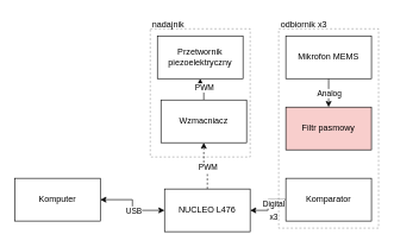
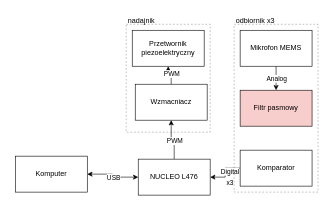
  <mxCell id="0" />
  <mxCell id="1" parent="0" />
  <mxCell id="2" style="edgeStyle=orthogonalEdgeStyle;rounded=0;orthogonalLoop=1;jettySize=auto;html=1;entryX=0.5;entryY=1;entryDx=0;entryDy=0;startArrow=none;startFill=0;" edge="1" parent="1" source="4" target="19"><mxGeometry relative="1" as="geometry" /></mxCell>
  <mxCell id="3" value="PWM" style="edgeLabel;html=1;align=center;verticalAlign=middle;resizable=0;points=[];" vertex="1" connectable="0" parent="2"><mxGeometry x="-0.23" relative="1" as="geometry"><mxPoint y="-5" as="offset" /></mxGeometry></mxCell>
  <mxCell id="4" value="Wzmacniacz" style="rounded=0;whiteSpace=wrap;html=1;" vertex="1" parent="1"><mxGeometry x="225" y="140" width="120" height="60" as="geometry" /></mxCell>
- <mxCell id="5" style="edgeStyle=orthogonalEdgeStyle;rounded=0;orthogonalLoop=1;jettySize=auto;html=1;entryX=0.5;entryY=1;entryDx=0;entryDy=0;startArrow=none;startFill=0;dashed=1;" edge="1" parent="1" source="7" target="4"><mxGeometry relative="1" as="geometry" /></mxCell>
+ <mxCell id="5" style="edgeStyle=orthogonalEdgeStyle;rounded=0;orthogonalLoop=1;jettySize=auto;html=1;entryX=0.5;entryY=1;entryDx=0;entryDy=0;startArrow=none;startFill=0;" edge="1" parent="1" source="7" target="4"><mxGeometry relative="1" as="geometry" /></mxCell>
  <mxCell id="6" value="PWM" style="edgeLabel;html=1;align=center;verticalAlign=middle;resizable=0;points=[];" vertex="1" connectable="0" parent="5"><mxGeometry x="-0.117" relative="1" as="geometry"><mxPoint as="offset" /></mxGeometry></mxCell>
  <mxCell id="7" value="NUCLEO L476" style="rounded=0;whiteSpace=wrap;html=1;" vertex="1" parent="1"><mxGeometry x="230" y="265" width="120" height="60" as="geometry" /></mxCell>
  <mxCell id="8" style="edgeStyle=orthogonalEdgeStyle;rounded=0;orthogonalLoop=1;jettySize=auto;html=1;entryX=0.5;entryY=0;entryDx=0;entryDy=0;startArrow=none;startFill=0;" edge="1" parent="1" source="10" target="11"><mxGeometry relative="1" as="geometry" /></mxCell>
  <mxCell id="9" value="Analog" style="edgeLabel;html=1;align=center;verticalAlign=middle;resizable=0;points=[];" vertex="1" connectable="0" parent="8"><mxGeometry x="0.28" relative="1" as="geometry"><mxPoint y="-6" as="offset" /></mxGeometry></mxCell>
  <mxCell id="10" value="Mikrofon MEMS" style="rounded=0;whiteSpace=wrap;html=1;" vertex="1" parent="1"><mxGeometry x="400" y="50" width="120" height="60" as="geometry" /></mxCell>
  <mxCell id="11" value="Filtr pasmowy" style="rounded=0;whiteSpace=wrap;html=1;fillColor=#f8cecc;" vertex="1" parent="1"><mxGeometry x="400" y="150" width="120" height="60" as="geometry" /></mxCell>
  <mxCell id="12" style="edgeStyle=orthogonalEdgeStyle;rounded=0;orthogonalLoop=1;jettySize=auto;html=1;entryX=1;entryY=0.5;entryDx=0;entryDy=0;startArrow=none;startFill=0;" edge="1" parent="1" source="15" target="7"><mxGeometry relative="1" as="geometry" /></mxCell>
  <mxCell id="13" value="Digital" style="edgeLabel;html=1;align=center;verticalAlign=middle;resizable=0;points=[];" vertex="1" connectable="0" parent="12"><mxGeometry x="0.32" relative="1" as="geometry"><mxPoint x="10" y="-10" as="offset" /></mxGeometry></mxCell>
  <mxCell id="14" value="x3" style="edgeLabel;html=1;align=center;verticalAlign=middle;resizable=0;points=[];" vertex="1" connectable="0" parent="12"><mxGeometry x="0.205" y="1" relative="1" as="geometry"><mxPoint x="6" y="9" as="offset" /></mxGeometry></mxCell>
  <mxCell id="15" value="Komparator" style="rounded=0;whiteSpace=wrap;html=1;" vertex="1" parent="1"><mxGeometry x="400" y="250" width="120" height="60" as="geometry" /></mxCell>
  <mxCell id="16" style="edgeStyle=orthogonalEdgeStyle;rounded=0;orthogonalLoop=1;jettySize=auto;html=1;entryX=0;entryY=0.5;entryDx=0;entryDy=0;startArrow=classic;startFill=1;" edge="1" parent="1" source="18" target="7"><mxGeometry relative="1" as="geometry" /></mxCell>
  <mxCell id="17" value="&lt;div&gt;USB&lt;/div&gt;" style="edgeLabel;html=1;align=center;verticalAlign=middle;resizable=0;points=[];" vertex="1" connectable="0" parent="16"><mxGeometry x="0.718" relative="1" as="geometry"><mxPoint x="-29" as="offset" /></mxGeometry></mxCell>
- <mxCell id="18" value="Komputer" style="rounded=0;whiteSpace=wrap;html=1;" vertex="1" parent="1"><mxGeometry x="20" y="250" width="120" height="60" as="geometry" /></mxCell>
+ <mxCell id="18" value="Komputer" style="rounded=0;whiteSpace=wrap;html=1;" vertex="1" parent="1"><mxGeometry x="25" y="260" width="120" height="60" as="geometry" /></mxCell>
  <mxCell id="19" value="Przetwornik piezoelektryczny" style="rounded=0;whiteSpace=wrap;html=1;" vertex="1" parent="1"><mxGeometry x="220" y="50" width="120" height="60" as="geometry" /></mxCell>
  <mxCell id="20" value="" style="rounded=0;whiteSpace=wrap;html=1;fillColor=none;dashed=1;opacity=40;" vertex="1" parent="1"><mxGeometry x="210" y="40" width="140" height="180" as="geometry" /></mxCell>
  <mxCell id="21" value="" style="rounded=0;whiteSpace=wrap;html=1;fillColor=none;dashed=1;opacity=40;" vertex="1" parent="1"><mxGeometry x="390" y="40" width="140" height="280" as="geometry" /></mxCell>
  <mxCell id="22" value="odbiornik x3" style="text;html=1;align=center;verticalAlign=middle;resizable=0;points=[];autosize=1;strokeColor=none;fillColor=none;" vertex="1" parent="1"><mxGeometry x="380" y="20" width="90" height="30" as="geometry" /></mxCell>
  <mxCell id="23" value="nadajnik" style="text;html=1;align=center;verticalAlign=middle;resizable=0;points=[];autosize=1;strokeColor=none;fillColor=none;" vertex="1" parent="1"><mxGeometry x="200" y="20" width="70" height="30" as="geometry" /></mxCell>
